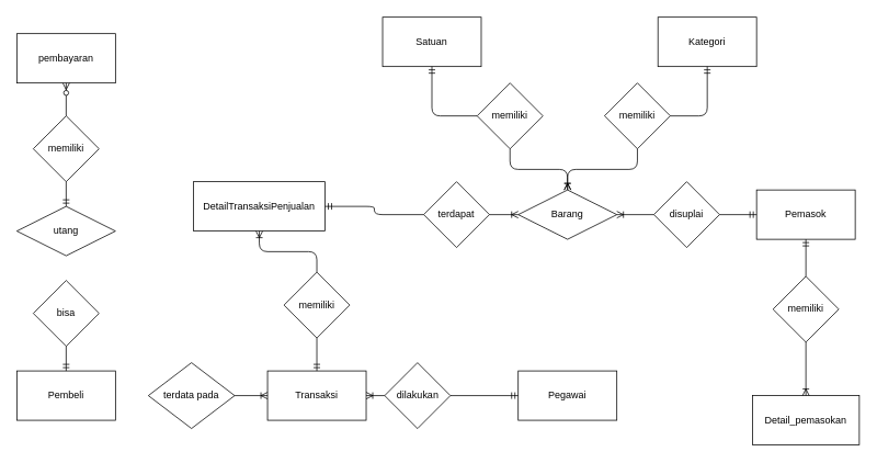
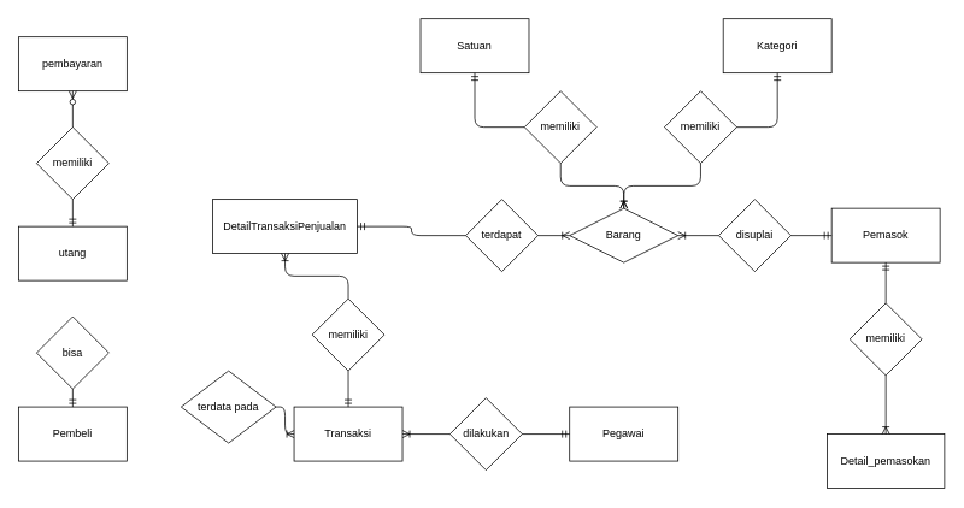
  <mxCell id="0" />
  <mxCell id="1" parent="0" />
  <mxCell id="2" value="Pembeli" style="rounded=0;whiteSpace=wrap;html=1;" parent="1" vertex="1"><mxGeometry x="20" y="450" width="120" height="60" as="geometry" /></mxCell>
  <mxCell id="3" value="Barang" style="rhombus;whiteSpace=wrap;html=1;" parent="1" vertex="1"><mxGeometry x="630" y="230" width="120" height="60" as="geometry" /></mxCell>
  <mxCell id="4" value="Detail_pemasokan" style="rounded=0;whiteSpace=wrap;html=1;" parent="1" vertex="1"><mxGeometry x="915" y="480" width="130" height="60" as="geometry" /></mxCell>
  <mxCell id="5" value="Kategori" style="rounded=0;whiteSpace=wrap;html=1;" parent="1" vertex="1"><mxGeometry x="800" y="20" width="120" height="60" as="geometry" /></mxCell>
  <mxCell id="6" value="Satuan" style="rounded=0;whiteSpace=wrap;html=1;" parent="1" vertex="1"><mxGeometry x="465" y="20" width="120" height="60" as="geometry" /></mxCell>
  <mxCell id="7" value="Pegawai" style="rounded=0;whiteSpace=wrap;html=1;" parent="1" vertex="1"><mxGeometry x="630" y="450" width="120" height="60" as="geometry" /></mxCell>
  <mxCell id="8" value="Pemasok" style="rounded=0;whiteSpace=wrap;html=1;" parent="1" vertex="1"><mxGeometry x="920" y="230" width="120" height="60" as="geometry" /></mxCell>
- <mxCell id="9" value="utang" style="rhombus;whiteSpace=wrap;html=1;" parent="1" vertex="1"><mxGeometry x="20" y="250" width="120" height="60" as="geometry" /></mxCell>
+ <mxCell id="9" value="utang" style="rounded=0;whiteSpace=wrap;html=1;" parent="1" vertex="1"><mxGeometry x="20" y="250" width="120" height="60" as="geometry" /></mxCell>
  <mxCell id="10" value="pembayaran" style="rounded=0;whiteSpace=wrap;html=1;" parent="1" vertex="1"><mxGeometry x="20" y="40" width="120" height="60" as="geometry" /></mxCell>
  <mxCell id="11" value="memiliki" style="rhombus;whiteSpace=wrap;html=1;" vertex="1" parent="1"><mxGeometry x="580" y="100" width="80" height="80" as="geometry" /></mxCell>
  <mxCell id="12" value="DetailTransaksiPenjualan" style="rounded=0;whiteSpace=wrap;html=1;" vertex="1" parent="1"><mxGeometry x="235" y="220" width="160" height="60" as="geometry" /></mxCell>
  <mxCell id="13" value="memiliki" style="rhombus;whiteSpace=wrap;html=1;" vertex="1" parent="1"><mxGeometry x="735" y="100" width="80" height="80" as="geometry" /></mxCell>
  <mxCell id="14" value="disuplai" style="rhombus;whiteSpace=wrap;html=1;" vertex="1" parent="1"><mxGeometry x="795" y="220" width="80" height="80" as="geometry" /></mxCell>
  <mxCell id="15" value="memiliki" style="rhombus;whiteSpace=wrap;html=1;" vertex="1" parent="1"><mxGeometry x="940" y="335" width="80" height="80" as="geometry" /></mxCell>
- <mxCell id="16" value="terdata pada" style="rhombus;whiteSpace=wrap;html=1;" vertex="1" parent="1"><mxGeometry x="180" y="440" width="105" height="80" as="geometry" /></mxCell>
+ <mxCell id="16" value="terdata pada" style="rhombus;whiteSpace=wrap;html=1;" vertex="1" parent="1"><mxGeometry x="200" y="410" width="105" height="80" as="geometry" /></mxCell>
  <mxCell id="17" value="memiliki" style="rhombus;whiteSpace=wrap;html=1;" vertex="1" parent="1"><mxGeometry x="345" y="330" width="80" height="80" as="geometry" /></mxCell>
  <mxCell id="18" value="memiliki" style="rhombus;whiteSpace=wrap;html=1;" vertex="1" parent="1"><mxGeometry x="40" y="140" width="80" height="80" as="geometry" /></mxCell>
- <mxCell id="19" value="bisa" style="rhombus;whiteSpace=wrap;html=1;" vertex="1" parent="1"><mxGeometry x="40" y="340" width="80" height="80" as="geometry" /></mxCell>
+ <mxCell id="19" value="bisa" style="rhombus;whiteSpace=wrap;html=1;" vertex="1" parent="1"><mxGeometry x="40" y="350" width="80" height="80" as="geometry" /></mxCell>
  <mxCell id="20" value="" style="edgeStyle=orthogonalEdgeStyle;fontSize=12;html=1;endArrow=ERmandOne;exitX=1;exitY=0.5;exitDx=0;exitDy=0;" edge="1" parent="1" source="13" target="5"><mxGeometry width="100" height="100" relative="1" as="geometry"><mxPoint x="775" y="140" as="sourcePoint" /><mxPoint x="785" y="375" as="targetPoint" /></mxGeometry></mxCell>
  <mxCell id="21" value="" style="edgeStyle=orthogonalEdgeStyle;fontSize=12;html=1;endArrow=ERmandOne;" edge="1" parent="1" source="11" target="6"><mxGeometry width="100" height="100" relative="1" as="geometry"><mxPoint x="824.706" y="150.353" as="sourcePoint" /><mxPoint x="840" y="30.353" as="targetPoint" /><Array as="points"><mxPoint x="525" y="140" /></Array></mxGeometry></mxCell>
  <mxCell id="22" value="" style="edgeStyle=orthogonalEdgeStyle;fontSize=12;html=1;endArrow=ERoneToMany;" edge="1" parent="1" source="13" target="3"><mxGeometry width="100" height="100" relative="1" as="geometry"><mxPoint x="675" y="494.5" as="sourcePoint" /><mxPoint x="775" y="394.5" as="targetPoint" /></mxGeometry></mxCell>
  <mxCell id="23" value="" style="edgeStyle=orthogonalEdgeStyle;fontSize=12;html=1;endArrow=ERoneToMany;" edge="1" parent="1" source="11" target="3"><mxGeometry width="100" height="100" relative="1" as="geometry"><mxPoint x="784.706" y="189.706" as="sourcePoint" /><mxPoint x="700" y="240" as="targetPoint" /></mxGeometry></mxCell>
  <mxCell id="24" value="" style="edgeStyle=orthogonalEdgeStyle;fontSize=12;html=1;endArrow=ERoneToMany;" edge="1" parent="1" source="14" target="3"><mxGeometry width="100" height="100" relative="1" as="geometry"><mxPoint x="784.706" y="189.706" as="sourcePoint" /><mxPoint x="700" y="240" as="targetPoint" /></mxGeometry></mxCell>
  <mxCell id="25" value="" style="edgeStyle=orthogonalEdgeStyle;fontSize=12;html=1;endArrow=ERmandOne;" edge="1" parent="1" source="14" target="8"><mxGeometry width="100" height="100" relative="1" as="geometry"><mxPoint x="824.706" y="150.353" as="sourcePoint" /><mxPoint x="870.588" y="90" as="targetPoint" /></mxGeometry></mxCell>
  <mxCell id="26" value="" style="edgeStyle=orthogonalEdgeStyle;fontSize=12;html=1;endArrow=ERmandOne;" edge="1" parent="1" source="15" target="8"><mxGeometry width="100" height="100" relative="1" as="geometry"><mxPoint x="885" y="270" as="sourcePoint" /><mxPoint x="930" y="270" as="targetPoint" /></mxGeometry></mxCell>
  <mxCell id="27" value="" style="fontSize=12;html=1;endArrow=ERoneToMany;" edge="1" parent="1" source="15" target="4"><mxGeometry width="100" height="100" relative="1" as="geometry"><mxPoint x="805" y="270" as="sourcePoint" /><mxPoint x="760" y="270" as="targetPoint" /></mxGeometry></mxCell>
  <mxCell id="28" value="Transaksi" style="rounded=0;whiteSpace=wrap;html=1;" vertex="1" parent="1"><mxGeometry x="325" y="450" width="120" height="60" as="geometry" /></mxCell>
  <mxCell id="29" value="terdapat" style="rhombus;whiteSpace=wrap;html=1;" vertex="1" parent="1"><mxGeometry x="515" y="220" width="80" height="80" as="geometry" /></mxCell>
- <mxCell id="30" value="dilakukan" style="rhombus;whiteSpace=wrap;html=1;" vertex="1" parent="1"><mxGeometry x="467.5" y="440" width="80" height="80" as="geometry" /></mxCell>
+ <mxCell id="30" value="dilakukan" style="rhombus;whiteSpace=wrap;html=1;" vertex="1" parent="1"><mxGeometry x="497.5" y="440" width="80" height="80" as="geometry" /></mxCell>
  <mxCell id="31" style="edgeStyle=none;rounded=0;orthogonalLoop=1;jettySize=auto;html=1;exitX=0.5;exitY=1;exitDx=0;exitDy=0;" edge="1" parent="1" source="30" target="30"><mxGeometry relative="1" as="geometry" /></mxCell>
  <mxCell id="32" value="" style="edgeStyle=orthogonalEdgeStyle;fontSize=12;html=1;endArrow=ERoneToMany;" edge="1" parent="1" source="29" target="3"><mxGeometry width="100" height="100" relative="1" as="geometry"><mxPoint x="805" y="270" as="sourcePoint" /><mxPoint x="760" y="270" as="targetPoint" /></mxGeometry></mxCell>
  <mxCell id="33" value="" style="edgeStyle=orthogonalEdgeStyle;fontSize=12;html=1;endArrow=ERmandOne;" edge="1" parent="1" source="17" target="28"><mxGeometry width="100" height="100" relative="1" as="geometry"><mxPoint x="412.353" y="430.147" as="sourcePoint" /><mxPoint x="897" y="485.5" as="targetPoint" /></mxGeometry></mxCell>
  <mxCell id="34" value="" style="edgeStyle=orthogonalEdgeStyle;fontSize=12;html=1;endArrow=ERoneToMany;" edge="1" parent="1" source="30" target="28"><mxGeometry width="100" height="100" relative="1" as="geometry"><mxPoint x="570" y="490" as="sourcePoint" /><mxPoint x="605" y="490" as="targetPoint" /></mxGeometry></mxCell>
  <mxCell id="35" value="" style="edgeStyle=orthogonalEdgeStyle;fontSize=12;html=1;endArrow=ERmandOne;" edge="1" parent="1" source="30" target="7"><mxGeometry width="100" height="100" relative="1" as="geometry"><mxPoint x="490" y="490" as="sourcePoint" /><mxPoint x="455" y="490" as="targetPoint" /></mxGeometry></mxCell>
  <mxCell id="36" value="" style="edgeStyle=orthogonalEdgeStyle;fontSize=12;html=1;endArrow=ERoneToMany;" edge="1" parent="1" source="16" target="28"><mxGeometry width="100" height="100" relative="1" as="geometry"><mxPoint x="395" y="559.5" as="sourcePoint" /><mxPoint x="395" y="520" as="targetPoint" /></mxGeometry></mxCell>
  <mxCell id="37" value="" style="edgeStyle=orthogonalEdgeStyle;fontSize=12;html=1;endArrow=ERmandOne;" edge="1" parent="1" source="29" target="12"><mxGeometry width="100" height="100" relative="1" as="geometry"><mxPoint x="465" y="465" as="sourcePoint" /><mxPoint x="430" y="465" as="targetPoint" /></mxGeometry></mxCell>
  <mxCell id="38" value="" style="edgeStyle=orthogonalEdgeStyle;fontSize=12;html=1;endArrow=ERoneToMany;" edge="1" parent="1" source="17" target="12"><mxGeometry width="100" height="100" relative="1" as="geometry"><mxPoint x="370" y="534.5" as="sourcePoint" /><mxPoint x="370" y="495" as="targetPoint" /></mxGeometry></mxCell>
  <mxCell id="39" value="" style="edgeStyle=orthogonalEdgeStyle;fontSize=12;html=1;endArrow=ERmandOne;" edge="1" parent="1" source="19" target="2"><mxGeometry width="100" height="100" relative="1" as="geometry"><mxPoint x="190" y="490" as="sourcePoint" /><mxPoint x="195" y="320" as="targetPoint" /></mxGeometry></mxCell>
  <mxCell id="40" style="edgeStyle=none;rounded=0;orthogonalLoop=1;jettySize=auto;html=1;exitX=1;exitY=1;exitDx=0;exitDy=0;" edge="1" parent="1" source="18" target="18"><mxGeometry relative="1" as="geometry" /></mxCell>
  <mxCell id="41" value="" style="edgeStyle=orthogonalEdgeStyle;fontSize=12;html=1;endArrow=ERmandOne;" edge="1" parent="1" source="18" target="9"><mxGeometry width="100" height="100" relative="1" as="geometry"><mxPoint x="90" y="430" as="sourcePoint" /><mxPoint x="90" y="460" as="targetPoint" /></mxGeometry></mxCell>
  <mxCell id="42" value="" style="fontSize=12;html=1;endArrow=ERzeroToMany;endFill=1;" edge="1" parent="1" source="18" target="10"><mxGeometry width="100" height="100" relative="1" as="geometry"><mxPoint x="25" y="660" as="sourcePoint" /><mxPoint x="125" y="560" as="targetPoint" /></mxGeometry></mxCell>
